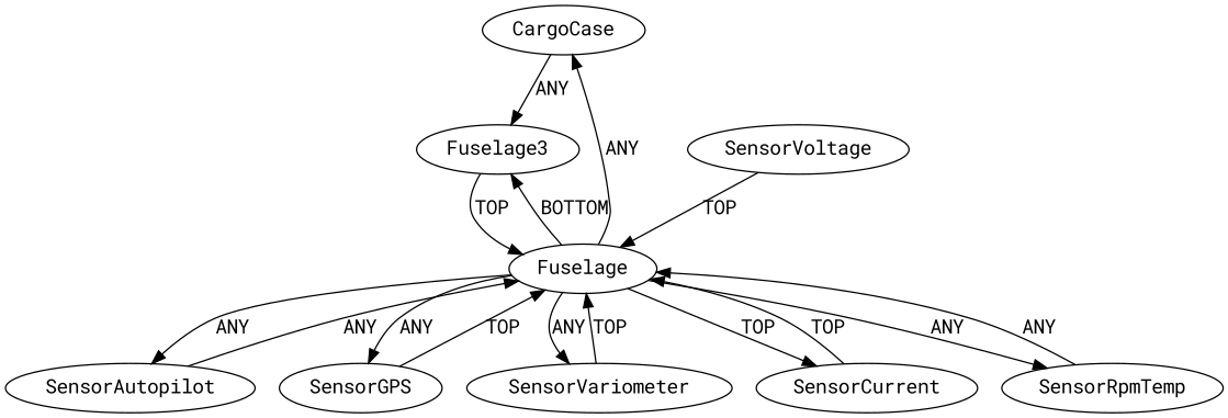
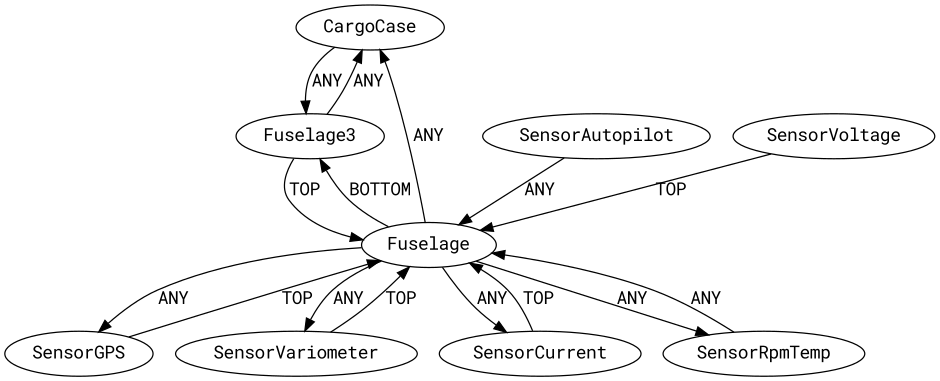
  digraph {
    fontname="Roboto Mono"
    node [fontname="Roboto Mono"]
    edge [fontname="Roboto Mono"]
    n1 [instance=CargoCase_instance_1 label=CargoCase]
    n2 [instance=Hub3_instance_4 label=Fuselage3]
    n3 [instance=Fuselage_instance_1 label=Fuselage]
    n4 [instance=SensorAutopilot_instance_1 label=SensorAutopilot]
    n5 [instance=SensorGPS_instance_1 label=SensorGPS]
    n6 [instance=SensorVariometer_instance_1 label=SensorVariometer]
    n7 [instance=SensorCurrent_instance_1 label=SensorCurrent]
    n8 [instance=SensorRpmTemp_instance_1 label=SensorRpmTemp]
    n9 [instance=SensorVoltage_instance_1 label=SensorVoltage]
    n1 -> n2 [label=ANY]
+   n2 -> n1 [label=ANY]
    n2 -> n3 [label=TOP]
    n3 -> n1 [label=ANY]
    n3 -> n2 [label=BOTTOM]
-   n3 -> n4 [label=ANY]
    n3 -> n5 [label=ANY]
    n3 -> n6 [label=ANY]
-   n3 -> n7 [label=TOP]
+   n3 -> n7 [label=ANY]
    n3 -> n8 [label=ANY]
    n4 -> n3 [label=ANY]
    n5 -> n3 [label=TOP]
    n6 -> n3 [label=TOP]
    n7 -> n3 [label=TOP]
    n8 -> n3 [label=ANY]
    n9 -> n3 [label=TOP]
  }
